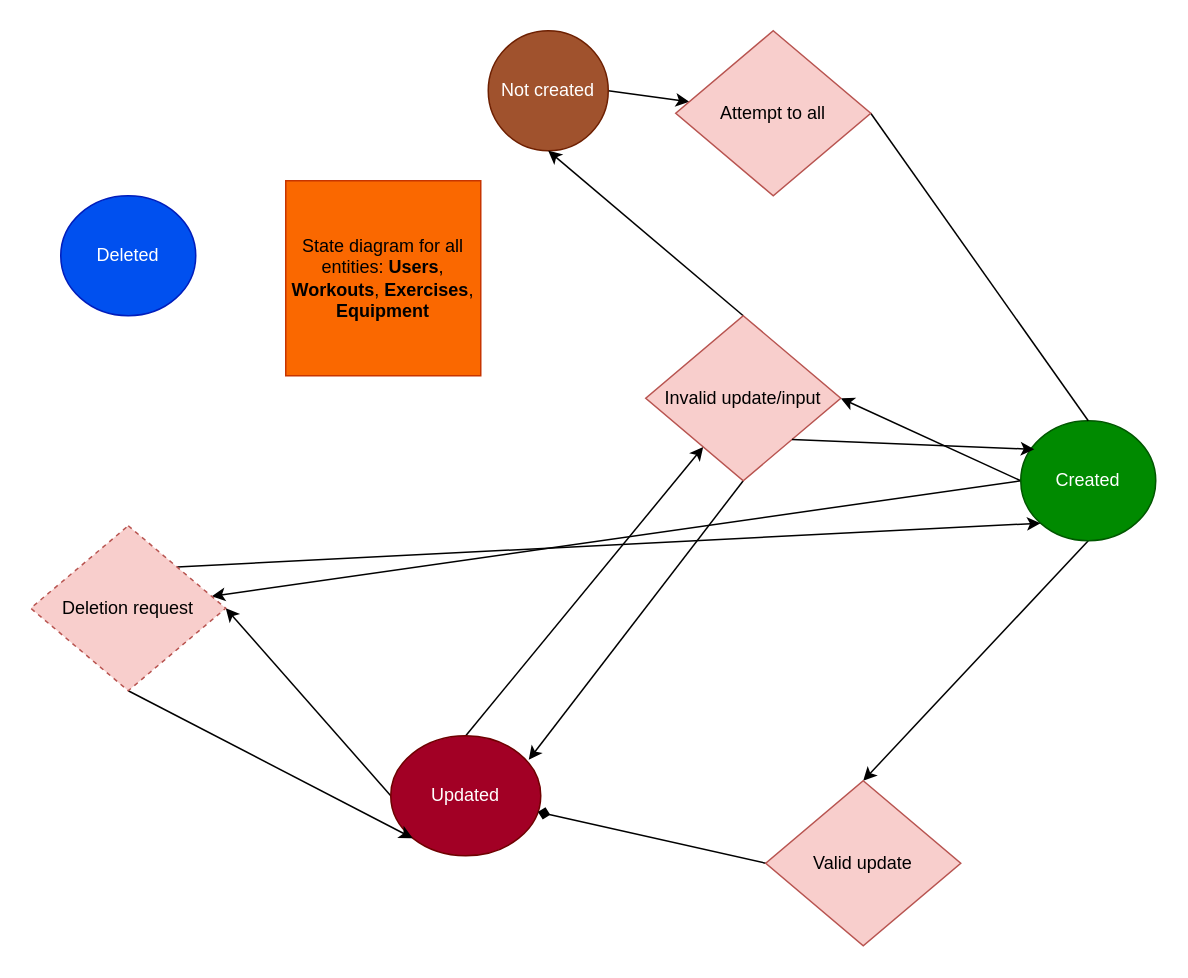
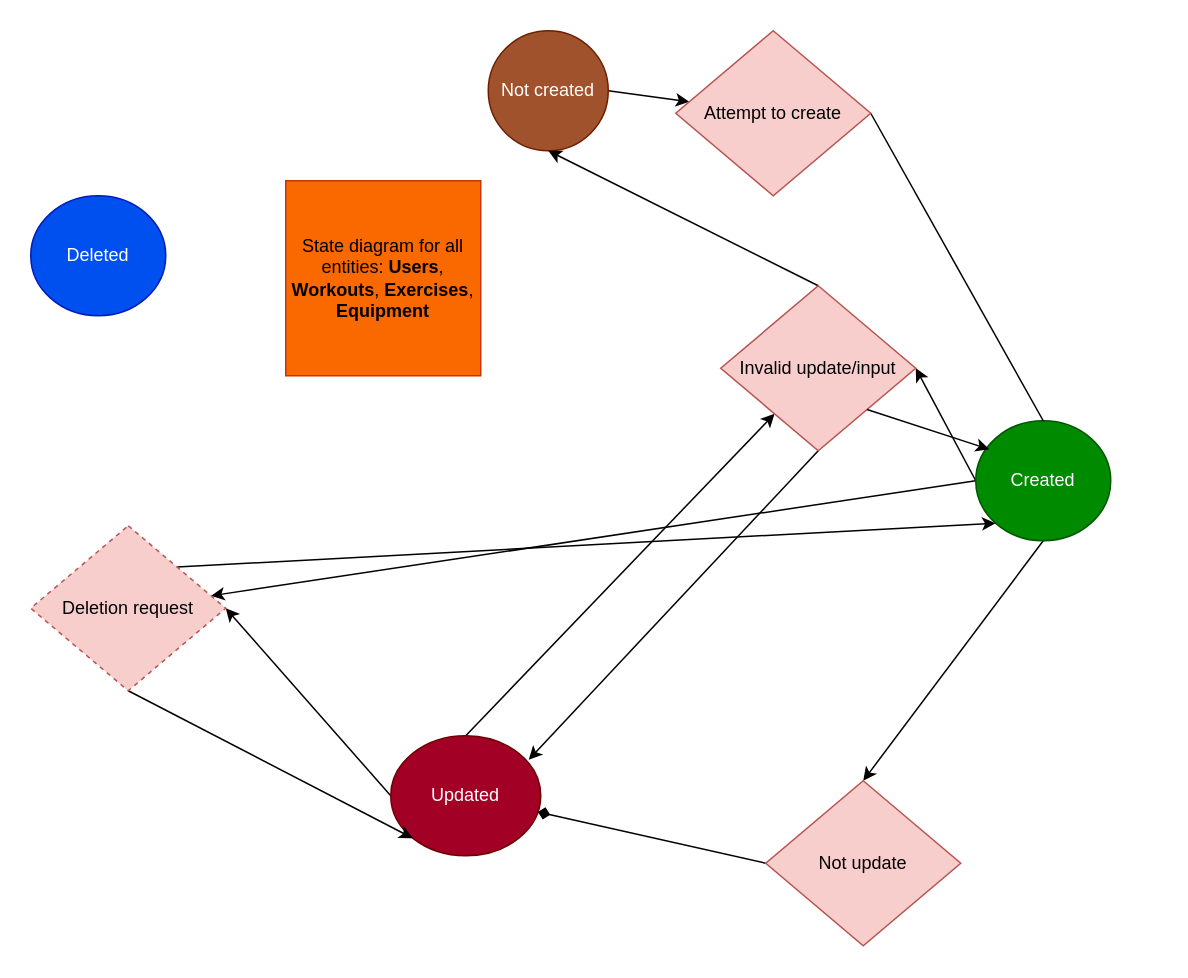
  <mxCell id="0" />
  <mxCell id="1" parent="0" />
  <mxCell id="2" style="rounded=0;orthogonalLoop=1;jettySize=auto;html=1;exitX=1;exitY=0.5;exitDx=0;exitDy=0;" edge="1" parent="1" source="3" target="14"><mxGeometry relative="1" as="geometry" /></mxCell>
  <mxCell id="3" value="Not created" style="ellipse;whiteSpace=wrap;html=1;fillColor=#a0522d;strokeColor=#6D1F00;fontColor=#ffffff;" vertex="1" parent="1"><mxGeometry x="325" y="20" width="80" height="80" as="geometry" /></mxCell>
- <mxCell id="4" value="Deleted" style="ellipse;whiteSpace=wrap;html=1;fillColor=#0050ef;fontColor=#ffffff;strokeColor=#001DBC;" vertex="1" parent="1"><mxGeometry x="40" y="130" width="90" height="80" as="geometry" /></mxCell>
+ <mxCell id="4" value="Deleted" style="ellipse;whiteSpace=wrap;html=1;fillColor=#0050ef;fontColor=#ffffff;strokeColor=#001DBC;" vertex="1" parent="1"><mxGeometry x="20" y="130" width="90" height="80" as="geometry" /></mxCell>
  <mxCell id="5" style="edgeStyle=none;rounded=0;orthogonalLoop=1;jettySize=auto;html=1;exitX=0;exitY=0.5;exitDx=0;exitDy=0;entryX=1;entryY=0.5;entryDx=0;entryDy=0;" edge="1" parent="1" source="8" target="19"><mxGeometry relative="1" as="geometry" /></mxCell>
  <mxCell id="6" style="edgeStyle=none;rounded=0;orthogonalLoop=1;jettySize=auto;html=1;exitX=0.5;exitY=1;exitDx=0;exitDy=0;entryX=0.5;entryY=0;entryDx=0;entryDy=0;" edge="1" parent="1" source="8" target="16"><mxGeometry relative="1" as="geometry" /></mxCell>
  <mxCell id="7" style="edgeStyle=none;rounded=0;orthogonalLoop=1;jettySize=auto;html=1;exitX=0;exitY=0.5;exitDx=0;exitDy=0;" edge="1" parent="1" source="8" target="22"><mxGeometry relative="1" as="geometry" /></mxCell>
- <mxCell id="8" value="Created" style="ellipse;whiteSpace=wrap;html=1;fillColor=#008a00;fontColor=#ffffff;strokeColor=#005700;" vertex="1" parent="1"><mxGeometry x="680" y="280" width="90" height="80" as="geometry" /></mxCell>
+ <mxCell id="8" value="Created" style="ellipse;whiteSpace=wrap;html=1;fillColor=#008a00;fontColor=#ffffff;strokeColor=#005700;" vertex="1" parent="1"><mxGeometry x="650" y="280" width="90" height="80" as="geometry" /></mxCell>
  <mxCell id="9" style="edgeStyle=none;rounded=0;orthogonalLoop=1;jettySize=auto;html=1;exitX=0;exitY=0.5;exitDx=0;exitDy=0;entryX=1;entryY=0.5;entryDx=0;entryDy=0;" edge="1" parent="1" source="11" target="22"><mxGeometry relative="1" as="geometry" /></mxCell>
  <mxCell id="10" style="edgeStyle=none;rounded=0;orthogonalLoop=1;jettySize=auto;html=1;exitX=0.5;exitY=0;exitDx=0;exitDy=0;" edge="1" parent="1" source="11" target="19"><mxGeometry relative="1" as="geometry" /></mxCell>
  <mxCell id="11" value="Updated" style="ellipse;whiteSpace=wrap;html=1;fillColor=#a20025;strokeColor=#6F0000;fontColor=#ffffff;" vertex="1" parent="1"><mxGeometry x="260" y="490" width="100" height="80" as="geometry" /></mxCell>
  <mxCell id="12" value="State diagram for all entities: &lt;b&gt;Users&lt;/b&gt;,&lt;br&gt;&lt;b&gt;Workouts&lt;/b&gt;, &lt;b&gt;Exercises&lt;/b&gt;, &lt;b&gt;Equipment&lt;/b&gt;" style="whiteSpace=wrap;html=1;aspect=fixed;fillColor=#fa6800;fontColor=#000000;strokeColor=#C73500;" vertex="1" parent="1"><mxGeometry x="190" y="120" width="130" height="130" as="geometry" /></mxCell>
  <mxCell id="13" style="edgeStyle=none;rounded=0;orthogonalLoop=1;jettySize=auto;html=1;exitX=1;exitY=0.5;exitDx=0;exitDy=0;entryX=0.5;entryY=0;entryDx=0;entryDy=0;endArrow=none;" edge="1" parent="1" source="14" target="8"><mxGeometry relative="1" as="geometry" /></mxCell>
- <mxCell id="14" value="Attempt to all" style="rhombus;whiteSpace=wrap;html=1;fillColor=#f8cecc;strokeColor=#b85450;" vertex="1" parent="1"><mxGeometry x="450" y="20" width="130" height="110" as="geometry" /></mxCell>
+ <mxCell id="14" value="Attempt to create" style="rhombus;whiteSpace=wrap;html=1;fillColor=#f8cecc;strokeColor=#b85450;" vertex="1" parent="1"><mxGeometry x="450" y="20" width="130" height="110" as="geometry" /></mxCell>
  <mxCell id="15" style="edgeStyle=none;rounded=0;orthogonalLoop=1;jettySize=auto;html=1;exitX=0;exitY=0.5;exitDx=0;exitDy=0;endArrow=diamond;" edge="1" parent="1" source="16" target="11"><mxGeometry relative="1" as="geometry" /></mxCell>
- <mxCell id="16" value="Valid update" style="rhombus;whiteSpace=wrap;html=1;fillColor=#f8cecc;strokeColor=#b85450;" vertex="1" parent="1"><mxGeometry x="510" y="520" width="130" height="110" as="geometry" /></mxCell>
+ <mxCell id="16" value="Not update" style="rhombus;whiteSpace=wrap;html=1;fillColor=#f8cecc;strokeColor=#b85450;" vertex="1" parent="1"><mxGeometry x="510" y="520" width="130" height="110" as="geometry" /></mxCell>
  <mxCell id="17" style="edgeStyle=none;rounded=0;orthogonalLoop=1;jettySize=auto;html=1;exitX=0.5;exitY=0;exitDx=0;exitDy=0;entryX=0.5;entryY=1;entryDx=0;entryDy=0;" edge="1" parent="1" source="19" target="3"><mxGeometry relative="1" as="geometry" /></mxCell>
  <mxCell id="18" style="edgeStyle=none;rounded=0;orthogonalLoop=1;jettySize=auto;html=1;exitX=0.5;exitY=1;exitDx=0;exitDy=0;entryX=0.92;entryY=0.2;entryDx=0;entryDy=0;entryPerimeter=0;" edge="1" parent="1" source="19" target="11"><mxGeometry relative="1" as="geometry" /></mxCell>
- <mxCell id="19" value="Invalid update/input" style="rhombus;whiteSpace=wrap;html=1;fillColor=#f8cecc;strokeColor=#b85450;" vertex="1" parent="1"><mxGeometry x="430" y="210" width="130" height="110" as="geometry" /></mxCell>
+ <mxCell id="19" value="Invalid update/input" style="rhombus;whiteSpace=wrap;html=1;fillColor=#f8cecc;strokeColor=#b85450;" vertex="1" parent="1"><mxGeometry x="480" y="190" width="130" height="110" as="geometry" /></mxCell>
  <mxCell id="20" style="edgeStyle=none;rounded=0;orthogonalLoop=1;jettySize=auto;html=1;exitX=0.5;exitY=1;exitDx=0;exitDy=0;fillColor=#FF66B3;entryX=0;entryY=1;entryDx=0;entryDy=0;" edge="1" parent="1" source="22" target="11"><mxGeometry relative="1" as="geometry"><mxPoint x="260" y="550" as="targetPoint" /></mxGeometry></mxCell>
  <mxCell id="21" style="edgeStyle=none;rounded=0;orthogonalLoop=1;jettySize=auto;html=1;exitX=1;exitY=0;exitDx=0;exitDy=0;entryX=0;entryY=1;entryDx=0;entryDy=0;" edge="1" parent="1" source="22" target="8"><mxGeometry relative="1" as="geometry" /></mxCell>
  <mxCell id="22" value="Deletion request" style="rhombus;whiteSpace=wrap;html=1;fillColor=#f8cecc;strokeColor=#b85450;dashed=1;" vertex="1" parent="1"><mxGeometry x="20" y="350" width="130" height="110" as="geometry" /></mxCell>
  <mxCell id="23" style="edgeStyle=none;rounded=0;orthogonalLoop=1;jettySize=auto;html=1;exitX=1;exitY=1;exitDx=0;exitDy=0;entryX=0.1;entryY=0.238;entryDx=0;entryDy=0;entryPerimeter=0;" edge="1" parent="1" source="19" target="8"><mxGeometry relative="1" as="geometry" /></mxCell>
